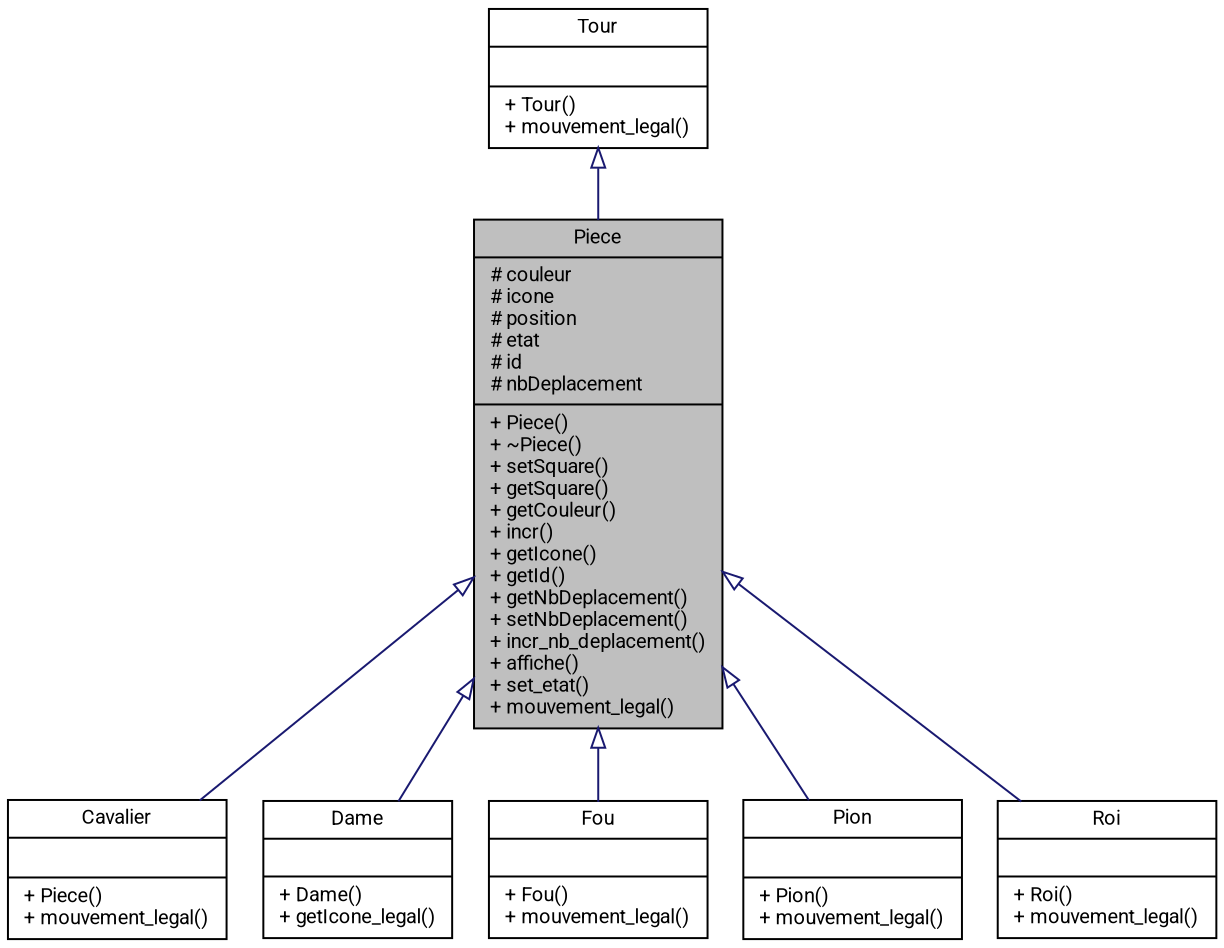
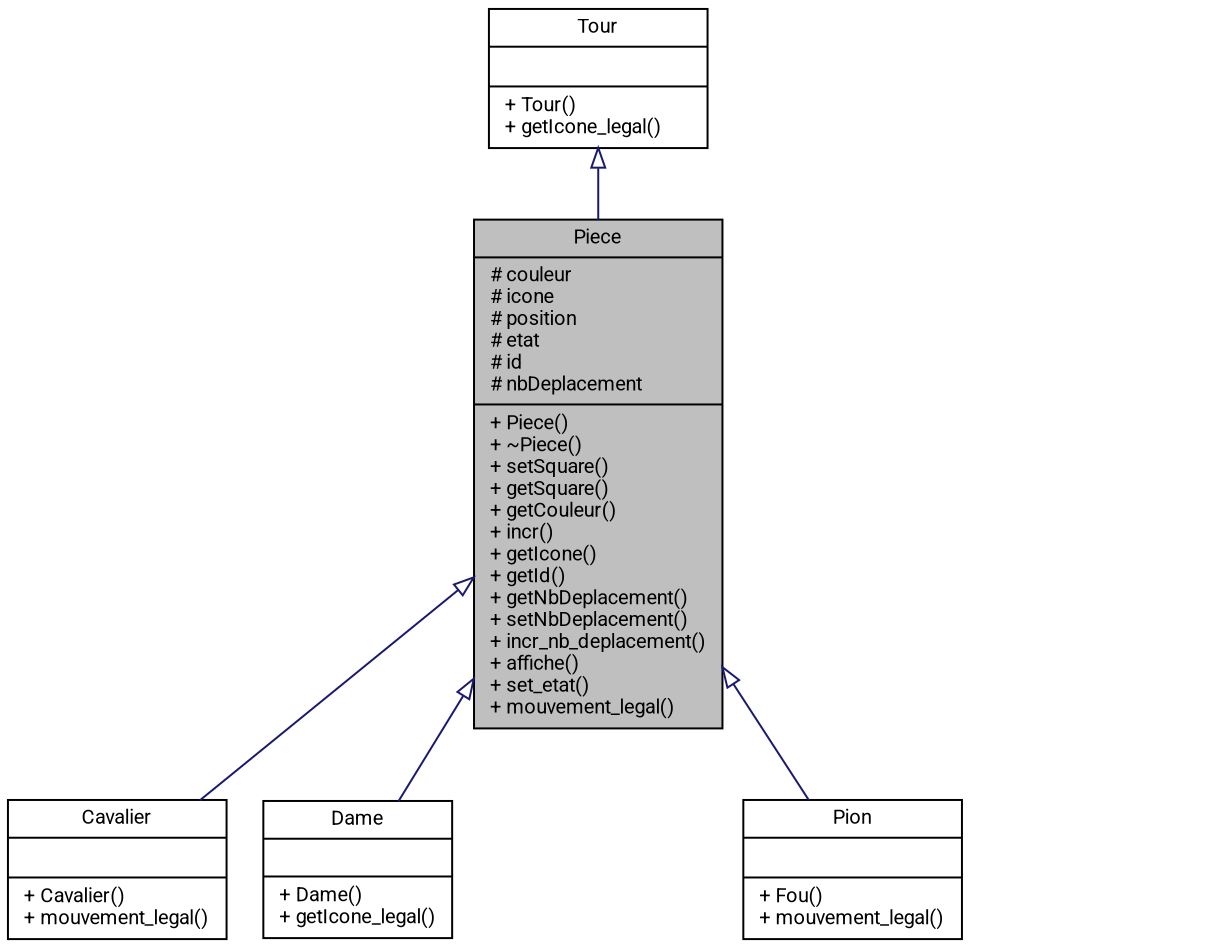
  digraph {
    fontname=Roboto
    node [color=black fillcolor=white fontname=Roboto fontsize=10 shape=record style=filled]
    edge [arrowtail=onormal color=midnightblue dir=back fontname=Roboto fontsize=10 labelfontname=Helvetica labelfontsize=10 style=solid]
    n1 [fillcolor=grey75 fontcolor=black height=0.2 label="{Piece\n|# couleur\l# icone\l# position\l# etat\l# id\l# nbDeplacement\l|+ Piece()\l+ ~Piece()\l+ setSquare()\l+ getSquare()\l+ getCouleur()\l+ incr()\l+ getIcone()\l+ getId()\l+ getNbDeplacement()\l+ setNbDeplacement()\l+ incr_nb_deplacement()\l+ affiche()\l+ set_etat()\l+ mouvement_legal()\l}" width=0.4]
-   n2 [height=0.2 label="{Cavalier\n||+ Piece()\l+ mouvement_legal()\l}" width=0.4]
+   n2 [height=0.2 label="{Cavalier\n||+ Cavalier()\l+ mouvement_legal()\l}" width=0.4]
    n3 [height=0.2 label="{Dame\n||+ Dame()\l+ getIcone_legal()\l}" width=0.4]
-   n4 [height=0.2 label="{Fou\n||+ Fou()\l+ mouvement_legal()\l}" width=0.4]
-   n5 [height=0.2 label="{Pion\n||+ Pion()\l+ mouvement_legal()\l}" width=0.4]
-   n6 [height=0.2 label="{Roi\n||+ Roi()\l+ mouvement_legal()\l}" width=0.4]
-   n7 [height=0.2 label="{Tour\n||+ Tour()\l+ mouvement_legal()\l}" width=0.4]
+   n5 [height=0.2 label="{Pion\n||+ Fou()\l+ mouvement_legal()\l}" width=0.4]
+   n7 [height=0.2 label="{Tour\n||+ Tour()\l+ getIcone_legal()\l}" width=0.4]
    n1 -> n2
    n1 -> n3
-   n1 -> n4
    n1 -> n5
-   n1 -> n6
    n7 -> n1
  }
